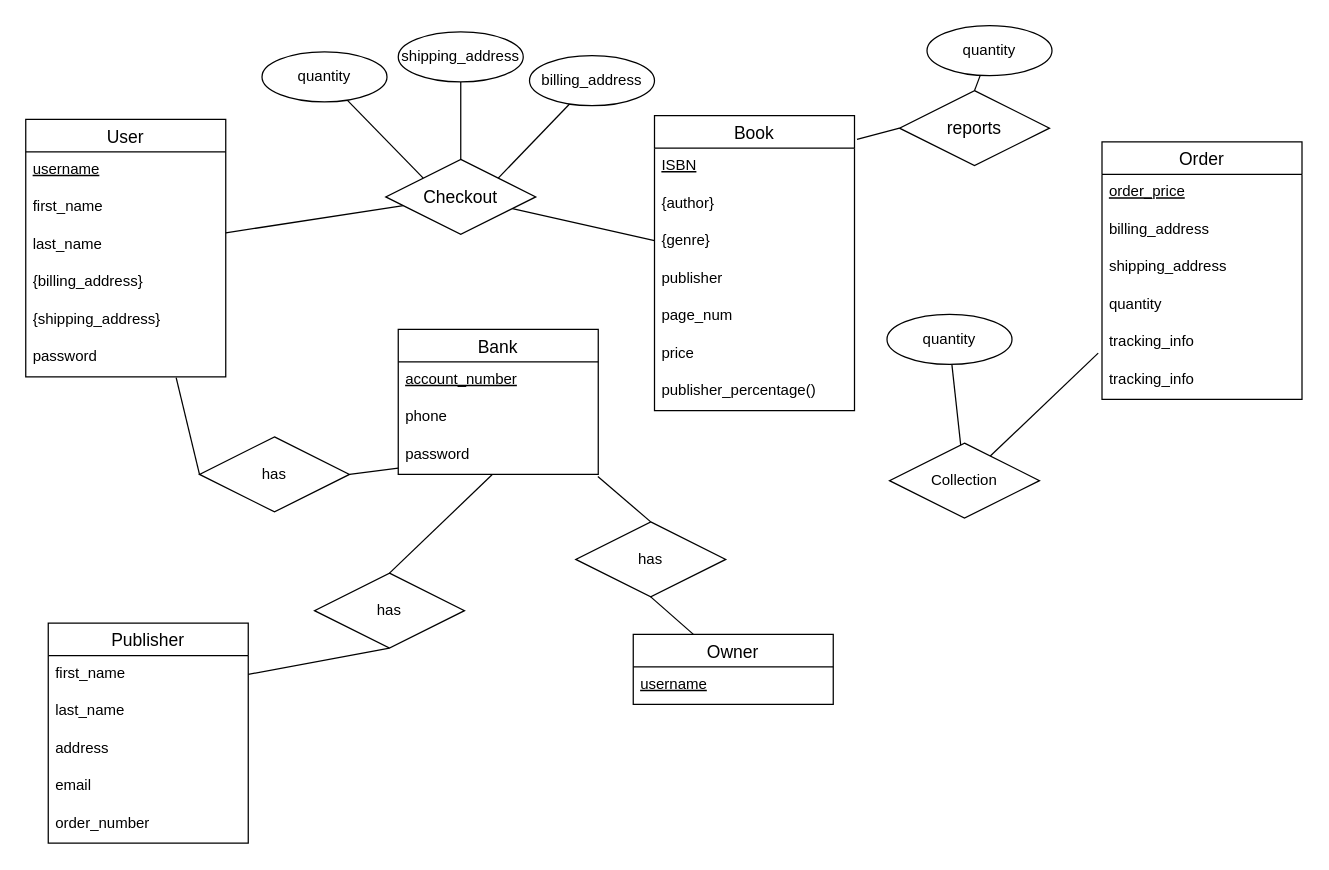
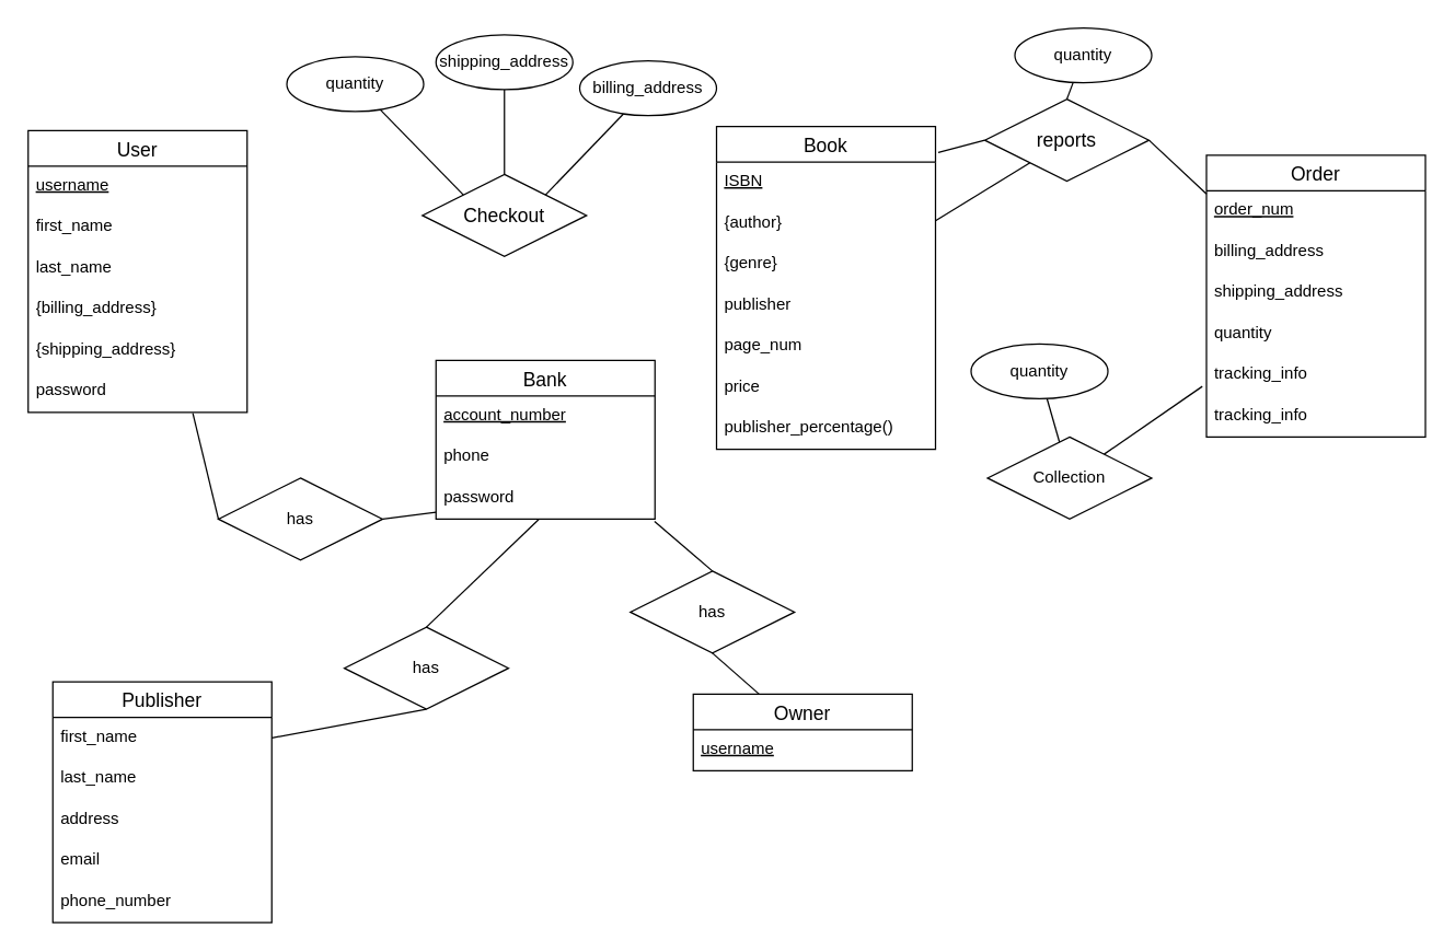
  <mxCell id="0" />
  <mxCell id="1" parent="0" />
- <mxCell id="2" style="edgeStyle=none;html=1;fontColor=default;endArrow=none;endFill=0;" parent="1" source="3" target="19" edge="1"><mxGeometry relative="1" as="geometry" /></mxCell>
  <mxCell id="3" value="User" style="swimlane;fontStyle=0;childLayout=stackLayout;horizontal=1;startSize=26;horizontalStack=0;resizeParent=1;resizeParentMax=0;resizeLast=0;collapsible=1;marginBottom=0;align=center;fontSize=14;fontColor=default;" parent="1" vertex="1"><mxGeometry x="20" y="95" width="160" height="206" as="geometry" /></mxCell>
  <mxCell id="4" value="username" style="text;strokeColor=none;fillColor=none;spacingLeft=4;spacingRight=4;overflow=hidden;rotatable=0;points=[[0,0.5],[1,0.5]];portConstraint=eastwest;fontSize=12;fontColor=default;fontStyle=4" parent="3" vertex="1"><mxGeometry y="26" width="160" height="30" as="geometry" /></mxCell>
  <mxCell id="5" value="first_name        " style="text;strokeColor=none;fillColor=none;spacingLeft=4;spacingRight=4;overflow=hidden;rotatable=0;points=[[0,0.5],[1,0.5]];portConstraint=eastwest;fontSize=12;fontColor=default;" parent="3" vertex="1"><mxGeometry y="56" width="160" height="30" as="geometry" /></mxCell>
  <mxCell id="6" value="last_name" style="text;strokeColor=none;fillColor=none;spacingLeft=4;spacingRight=4;overflow=hidden;rotatable=0;points=[[0,0.5],[1,0.5]];portConstraint=eastwest;fontSize=12;fontColor=default;" parent="3" vertex="1"><mxGeometry y="86" width="160" height="30" as="geometry" /></mxCell>
  <mxCell id="7" value="{billing_address}" style="text;strokeColor=none;fillColor=none;spacingLeft=4;spacingRight=4;overflow=hidden;rotatable=0;points=[[0,0.5],[1,0.5]];portConstraint=eastwest;fontSize=12;fontColor=default;" parent="3" vertex="1"><mxGeometry y="116" width="160" height="30" as="geometry" /></mxCell>
  <mxCell id="8" value="{shipping_address}" style="text;strokeColor=none;fillColor=none;spacingLeft=4;spacingRight=4;overflow=hidden;rotatable=0;points=[[0,0.5],[1,0.5]];portConstraint=eastwest;fontSize=12;fontColor=default;" parent="3" vertex="1"><mxGeometry y="146" width="160" height="30" as="geometry" /></mxCell>
  <mxCell id="9" value="password" style="text;strokeColor=none;fillColor=none;spacingLeft=4;spacingRight=4;overflow=hidden;rotatable=0;points=[[0,0.5],[1,0.5]];portConstraint=eastwest;fontSize=12;fontColor=default;" parent="3" vertex="1"><mxGeometry y="176" width="160" height="30" as="geometry" /></mxCell>
- <mxCell id="10" style="edgeStyle=none;html=1;fontColor=default;endArrow=none;endFill=0;" parent="1" source="11" target="19" edge="1"><mxGeometry relative="1" as="geometry" /></mxCell>
+ <mxCell id="10" style="edgeStyle=none;html=1;fontColor=default;endArrow=none;endFill=0;" parent="1" source="11" target="54" edge="1"><mxGeometry relative="1" as="geometry" /></mxCell>
  <mxCell id="11" value="Book" style="swimlane;fontStyle=0;childLayout=stackLayout;horizontal=1;startSize=26;horizontalStack=0;resizeParent=1;resizeParentMax=0;resizeLast=0;collapsible=1;marginBottom=0;align=center;fontSize=14;fontColor=default;" parent="1" vertex="1"><mxGeometry x="523" y="92" width="160" height="236" as="geometry" /></mxCell>
  <mxCell id="12" value="ISBN" style="text;strokeColor=none;fillColor=none;spacingLeft=4;spacingRight=4;overflow=hidden;rotatable=0;points=[[0,0.5],[1,0.5]];portConstraint=eastwest;fontSize=12;fontColor=default;fontStyle=4" parent="11" vertex="1"><mxGeometry y="26" width="160" height="30" as="geometry" /></mxCell>
  <mxCell id="13" value="{author}" style="text;strokeColor=none;fillColor=none;spacingLeft=4;spacingRight=4;overflow=hidden;rotatable=0;points=[[0,0.5],[1,0.5]];portConstraint=eastwest;fontSize=12;fontColor=default;" parent="11" vertex="1"><mxGeometry y="56" width="160" height="30" as="geometry" /></mxCell>
  <mxCell id="14" value="{genre}" style="text;strokeColor=none;fillColor=none;spacingLeft=4;spacingRight=4;overflow=hidden;rotatable=0;points=[[0,0.5],[1,0.5]];portConstraint=eastwest;fontSize=12;fontColor=default;" parent="11" vertex="1"><mxGeometry y="86" width="160" height="30" as="geometry" /></mxCell>
  <mxCell id="15" value="publisher" style="text;strokeColor=none;fillColor=none;spacingLeft=4;spacingRight=4;overflow=hidden;rotatable=0;points=[[0,0.5],[1,0.5]];portConstraint=eastwest;fontSize=12;fontColor=default;" parent="11" vertex="1"><mxGeometry y="116" width="160" height="30" as="geometry" /></mxCell>
  <mxCell id="16" value="page_num" style="text;strokeColor=none;fillColor=none;spacingLeft=4;spacingRight=4;overflow=hidden;rotatable=0;points=[[0,0.5],[1,0.5]];portConstraint=eastwest;fontSize=12;fontColor=default;" parent="11" vertex="1"><mxGeometry y="146" width="160" height="30" as="geometry" /></mxCell>
  <mxCell id="17" value="price" style="text;strokeColor=none;fillColor=none;spacingLeft=4;spacingRight=4;overflow=hidden;rotatable=0;points=[[0,0.5],[1,0.5]];portConstraint=eastwest;fontSize=12;fontColor=default;" parent="11" vertex="1"><mxGeometry y="176" width="160" height="30" as="geometry" /></mxCell>
  <mxCell id="18" value="publisher_percentage()" style="text;strokeColor=none;fillColor=none;spacingLeft=4;spacingRight=4;overflow=hidden;rotatable=0;points=[[0,0.5],[1,0.5]];portConstraint=eastwest;fontSize=12;fontColor=default;" parent="11" vertex="1"><mxGeometry y="206" width="160" height="30" as="geometry" /></mxCell>
  <mxCell id="19" value="&lt;span style=&quot;font-size: 14px&quot;&gt;Checkout&lt;/span&gt;" style="shape=rhombus;perimeter=rhombusPerimeter;whiteSpace=wrap;html=1;align=center;fontColor=default;" parent="1" vertex="1"><mxGeometry x="308" y="127" width="120" height="60" as="geometry" /></mxCell>
  <mxCell id="20" style="edgeStyle=none;html=1;entryX=1;entryY=0;entryDx=0;entryDy=0;fontColor=default;endArrow=none;endFill=0;" parent="1" source="21" target="19" edge="1"><mxGeometry relative="1" as="geometry" /></mxCell>
  <mxCell id="21" value="&lt;span style=&quot;text-align: left&quot;&gt;billing_address&lt;/span&gt;" style="ellipse;whiteSpace=wrap;html=1;align=center;fontColor=default;" parent="1" vertex="1"><mxGeometry x="423" y="44" width="100" height="40" as="geometry" /></mxCell>
  <mxCell id="22" style="edgeStyle=none;html=1;entryX=0.5;entryY=0;entryDx=0;entryDy=0;fontColor=default;endArrow=none;endFill=0;" parent="1" source="23" target="19" edge="1"><mxGeometry relative="1" as="geometry" /></mxCell>
  <mxCell id="23" value="&lt;span style=&quot;text-align: left&quot;&gt;shipping_address&lt;/span&gt;" style="ellipse;whiteSpace=wrap;html=1;align=center;fontColor=default;" parent="1" vertex="1"><mxGeometry x="318" y="25" width="100" height="40" as="geometry" /></mxCell>
  <mxCell id="24" style="edgeStyle=none;html=1;entryX=0;entryY=0;entryDx=0;entryDy=0;fontColor=default;endArrow=none;endFill=0;" parent="1" source="25" target="19" edge="1"><mxGeometry relative="1" as="geometry" /></mxCell>
  <mxCell id="25" value="&lt;span style=&quot;text-align: left&quot;&gt;quantity&lt;/span&gt;" style="ellipse;whiteSpace=wrap;html=1;align=center;fontColor=default;" parent="1" vertex="1"><mxGeometry x="209" y="41" width="100" height="40" as="geometry" /></mxCell>
  <mxCell id="26" style="edgeStyle=none;html=1;fontColor=default;endArrow=none;endFill=0;entryX=-0.019;entryY=0.767;entryDx=0;entryDy=0;entryPerimeter=0;" parent="1" source="27" target="35" edge="1"><mxGeometry relative="1" as="geometry" /></mxCell>
- <mxCell id="27" value="Collection" style="shape=rhombus;perimeter=rhombusPerimeter;whiteSpace=wrap;html=1;align=center;fontColor=default;" parent="1" vertex="1"><mxGeometry x="711" y="354" width="120" height="60" as="geometry" /></mxCell>
+ <mxCell id="27" value="Collection" style="shape=rhombus;perimeter=rhombusPerimeter;whiteSpace=wrap;html=1;align=center;fontColor=default;" parent="1" vertex="1"><mxGeometry x="721" y="319" width="120" height="60" as="geometry" /></mxCell>
  <mxCell id="28" style="edgeStyle=none;html=1;fontColor=default;endArrow=none;endFill=0;" parent="1" source="29" target="27" edge="1"><mxGeometry relative="1" as="geometry" /></mxCell>
  <mxCell id="29" value="&lt;span style=&quot;text-align: left&quot;&gt;quantity&lt;/span&gt;" style="ellipse;whiteSpace=wrap;html=1;align=center;fontColor=default;" parent="1" vertex="1"><mxGeometry x="709" y="251" width="100" height="40" as="geometry" /></mxCell>
  <mxCell id="30" value="Order" style="swimlane;fontStyle=0;childLayout=stackLayout;horizontal=1;startSize=26;horizontalStack=0;resizeParent=1;resizeParentMax=0;resizeLast=0;collapsible=1;marginBottom=0;align=center;fontSize=14;fontColor=default;" parent="1" vertex="1"><mxGeometry x="881" y="113" width="160" height="206" as="geometry" /></mxCell>
- <mxCell id="31" value="order_price" style="text;strokeColor=none;fillColor=none;spacingLeft=4;spacingRight=4;overflow=hidden;rotatable=0;points=[[0,0.5],[1,0.5]];portConstraint=eastwest;fontSize=12;fontColor=default;fontStyle=4" parent="30" vertex="1"><mxGeometry y="26" width="160" height="30" as="geometry" /></mxCell>
+ <mxCell id="31" value="order_num" style="text;strokeColor=none;fillColor=none;spacingLeft=4;spacingRight=4;overflow=hidden;rotatable=0;points=[[0,0.5],[1,0.5]];portConstraint=eastwest;fontSize=12;fontColor=default;fontStyle=4" parent="30" vertex="1"><mxGeometry y="26" width="160" height="30" as="geometry" /></mxCell>
  <mxCell id="32" value="billing_address" style="text;strokeColor=none;fillColor=none;spacingLeft=4;spacingRight=4;overflow=hidden;rotatable=0;points=[[0,0.5],[1,0.5]];portConstraint=eastwest;fontSize=12;fontColor=default;" parent="30" vertex="1"><mxGeometry y="56" width="160" height="30" as="geometry" /></mxCell>
  <mxCell id="33" value="shipping_address" style="text;strokeColor=none;fillColor=none;spacingLeft=4;spacingRight=4;overflow=hidden;rotatable=0;points=[[0,0.5],[1,0.5]];portConstraint=eastwest;fontSize=12;fontColor=default;" parent="30" vertex="1"><mxGeometry y="86" width="160" height="30" as="geometry" /></mxCell>
  <mxCell id="34" value="quantity" style="text;strokeColor=none;fillColor=none;spacingLeft=4;spacingRight=4;overflow=hidden;rotatable=0;points=[[0,0.5],[1,0.5]];portConstraint=eastwest;fontSize=12;fontColor=default;" parent="30" vertex="1"><mxGeometry y="116" width="160" height="30" as="geometry" /></mxCell>
  <mxCell id="35" value="tracking_info" style="text;strokeColor=none;fillColor=none;spacingLeft=4;spacingRight=4;overflow=hidden;rotatable=0;points=[[0,0.5],[1,0.5]];portConstraint=eastwest;fontSize=12;fontColor=default;" parent="30" vertex="1"><mxGeometry y="146" width="160" height="30" as="geometry" /></mxCell>
  <mxCell id="36" value="tracking_info" style="text;strokeColor=none;fillColor=none;spacingLeft=4;spacingRight=4;overflow=hidden;rotatable=0;points=[[0,0.5],[1,0.5]];portConstraint=eastwest;fontSize=12;fontColor=default;" parent="30" vertex="1"><mxGeometry y="176" width="160" height="30" as="geometry" /></mxCell>
  <mxCell id="37" value="Owner" style="swimlane;fontStyle=0;childLayout=stackLayout;horizontal=1;startSize=26;horizontalStack=0;resizeParent=1;resizeParentMax=0;resizeLast=0;collapsible=1;marginBottom=0;align=center;fontSize=14;fontColor=default;" parent="1" vertex="1"><mxGeometry x="506" y="507" width="160" height="56" as="geometry" /></mxCell>
  <mxCell id="38" value="username" style="text;strokeColor=none;fillColor=none;spacingLeft=4;spacingRight=4;overflow=hidden;rotatable=0;points=[[0,0.5],[1,0.5]];portConstraint=eastwest;fontSize=12;fontColor=default;fontStyle=4" parent="37" vertex="1"><mxGeometry y="26" width="160" height="30" as="geometry" /></mxCell>
  <mxCell id="39" value="Bank" style="swimlane;fontStyle=0;childLayout=stackLayout;horizontal=1;startSize=26;horizontalStack=0;resizeParent=1;resizeParentMax=0;resizeLast=0;collapsible=1;marginBottom=0;align=center;fontSize=14;fontColor=default;" parent="1" vertex="1"><mxGeometry x="318" y="263" width="160" height="116" as="geometry" /></mxCell>
  <mxCell id="40" value="account_number" style="text;strokeColor=none;fillColor=none;spacingLeft=4;spacingRight=4;overflow=hidden;rotatable=0;points=[[0,0.5],[1,0.5]];portConstraint=eastwest;fontSize=12;fontColor=default;fontStyle=4" parent="39" vertex="1"><mxGeometry y="26" width="160" height="30" as="geometry" /></mxCell>
  <mxCell id="41" value="phone" style="text;strokeColor=none;fillColor=none;spacingLeft=4;spacingRight=4;overflow=hidden;rotatable=0;points=[[0,0.5],[1,0.5]];portConstraint=eastwest;fontSize=12;fontColor=default;" parent="39" vertex="1"><mxGeometry y="56" width="160" height="30" as="geometry" /></mxCell>
  <mxCell id="42" value="password" style="text;strokeColor=none;fillColor=none;spacingLeft=4;spacingRight=4;overflow=hidden;rotatable=0;points=[[0,0.5],[1,0.5]];portConstraint=eastwest;fontSize=12;fontColor=default;" parent="39" vertex="1"><mxGeometry y="86" width="160" height="30" as="geometry" /></mxCell>
  <mxCell id="43" value="Publisher" style="swimlane;fontStyle=0;childLayout=stackLayout;horizontal=1;startSize=26;horizontalStack=0;resizeParent=1;resizeParentMax=0;resizeLast=0;collapsible=1;marginBottom=0;align=center;fontSize=14;fontColor=default;" parent="1" vertex="1"><mxGeometry x="38" y="498" width="160" height="176" as="geometry" /></mxCell>
  <mxCell id="44" value="first_name        " style="text;strokeColor=none;fillColor=none;spacingLeft=4;spacingRight=4;overflow=hidden;rotatable=0;points=[[0,0.5],[1,0.5]];portConstraint=eastwest;fontSize=12;fontColor=default;" parent="43" vertex="1"><mxGeometry y="26" width="160" height="30" as="geometry" /></mxCell>
  <mxCell id="45" value="last_name" style="text;strokeColor=none;fillColor=none;spacingLeft=4;spacingRight=4;overflow=hidden;rotatable=0;points=[[0,0.5],[1,0.5]];portConstraint=eastwest;fontSize=12;fontColor=default;" parent="43" vertex="1"><mxGeometry y="56" width="160" height="30" as="geometry" /></mxCell>
  <mxCell id="46" value="address" style="text;strokeColor=none;fillColor=none;spacingLeft=4;spacingRight=4;overflow=hidden;rotatable=0;points=[[0,0.5],[1,0.5]];portConstraint=eastwest;fontSize=12;fontColor=default;" parent="43" vertex="1"><mxGeometry y="86" width="160" height="30" as="geometry" /></mxCell>
  <mxCell id="47" value="email" style="text;strokeColor=none;fillColor=none;spacingLeft=4;spacingRight=4;overflow=hidden;rotatable=0;points=[[0,0.5],[1,0.5]];portConstraint=eastwest;fontSize=12;fontColor=default;" parent="43" vertex="1"><mxGeometry y="116" width="160" height="30" as="geometry" /></mxCell>
- <mxCell id="48" value="order_number" style="text;strokeColor=none;fillColor=none;spacingLeft=4;spacingRight=4;overflow=hidden;rotatable=0;points=[[0,0.5],[1,0.5]];portConstraint=eastwest;fontSize=12;fontColor=default;" parent="43" vertex="1"><mxGeometry y="146" width="160" height="30" as="geometry" /></mxCell>
+ <mxCell id="48" value="phone_number" style="text;strokeColor=none;fillColor=none;spacingLeft=4;spacingRight=4;overflow=hidden;rotatable=0;points=[[0,0.5],[1,0.5]];portConstraint=eastwest;fontSize=12;fontColor=default;" parent="43" vertex="1"><mxGeometry y="146" width="160" height="30" as="geometry" /></mxCell>
  <mxCell id="49" style="edgeStyle=none;html=1;entryX=0.469;entryY=1.011;entryDx=0;entryDy=0;entryPerimeter=0;fontColor=default;endArrow=none;endFill=0;exitX=0.5;exitY=0;exitDx=0;exitDy=0;" parent="1" source="51" target="42" edge="1"><mxGeometry relative="1" as="geometry" /></mxCell>
  <mxCell id="50" style="edgeStyle=none;html=1;entryX=1;entryY=0.5;entryDx=0;entryDy=0;fontColor=default;endArrow=none;endFill=0;exitX=0.5;exitY=1;exitDx=0;exitDy=0;" parent="1" source="51" target="44" edge="1"><mxGeometry relative="1" as="geometry" /></mxCell>
  <mxCell id="51" value="has" style="shape=rhombus;perimeter=rhombusPerimeter;whiteSpace=wrap;html=1;align=center;fontColor=default;" parent="1" vertex="1"><mxGeometry x="251" y="458" width="120" height="60" as="geometry" /></mxCell>
+ <mxCell id="52" style="edgeStyle=none;html=1;exitX=1;exitY=0.5;exitDx=0;exitDy=0;fontColor=default;endArrow=none;endFill=0;" parent="1" source="54" target="30" edge="1"><mxGeometry relative="1" as="geometry" /></mxCell>
  <mxCell id="53" style="edgeStyle=none;html=1;exitX=0;exitY=0.5;exitDx=0;exitDy=0;fontColor=default;endArrow=none;endFill=0;" parent="1" source="54" edge="1"><mxGeometry relative="1" as="geometry"><mxPoint x="685" y="111" as="targetPoint" /></mxGeometry></mxCell>
  <mxCell id="54" value="&lt;span style=&quot;font-size: 14px&quot;&gt;reports&lt;/span&gt;" style="shape=rhombus;perimeter=rhombusPerimeter;whiteSpace=wrap;html=1;align=center;fontColor=default;" parent="1" vertex="1"><mxGeometry x="719" y="72" width="120" height="60" as="geometry" /></mxCell>
  <mxCell id="55" style="edgeStyle=none;html=1;entryX=0.5;entryY=0;entryDx=0;entryDy=0;fontColor=default;endArrow=none;endFill=0;" parent="1" source="56" target="54" edge="1"><mxGeometry relative="1" as="geometry" /></mxCell>
  <mxCell id="56" value="&lt;span style=&quot;text-align: left&quot;&gt;quantity&lt;/span&gt;" style="ellipse;whiteSpace=wrap;html=1;align=center;fontColor=default;" parent="1" vertex="1"><mxGeometry x="741" y="20" width="100" height="40" as="geometry" /></mxCell>
  <mxCell id="57" style="edgeStyle=none;html=1;entryX=0.998;entryY=1.056;entryDx=0;entryDy=0;entryPerimeter=0;fontColor=default;endArrow=none;endFill=0;exitX=0.5;exitY=0;exitDx=0;exitDy=0;" parent="1" source="59" target="42" edge="1"><mxGeometry relative="1" as="geometry" /></mxCell>
  <mxCell id="58" style="edgeStyle=none;html=1;exitX=0.5;exitY=1;exitDx=0;exitDy=0;fontColor=default;endArrow=none;endFill=0;" parent="1" source="59" target="37" edge="1"><mxGeometry relative="1" as="geometry" /></mxCell>
  <mxCell id="59" value="has" style="shape=rhombus;perimeter=rhombusPerimeter;whiteSpace=wrap;html=1;align=center;fontColor=default;" parent="1" vertex="1"><mxGeometry x="460" y="417" width="120" height="60" as="geometry" /></mxCell>
  <mxCell id="60" style="edgeStyle=none;html=1;entryX=0.752;entryY=1.022;entryDx=0;entryDy=0;entryPerimeter=0;fontColor=default;endArrow=none;endFill=0;exitX=0;exitY=0.5;exitDx=0;exitDy=0;" parent="1" source="62" target="9" edge="1"><mxGeometry relative="1" as="geometry"><mxPoint x="175.04" y="334.67" as="targetPoint" /></mxGeometry></mxCell>
  <mxCell id="61" value="" style="edgeStyle=none;html=1;fontColor=default;endArrow=none;endFill=0;exitX=1;exitY=0.5;exitDx=0;exitDy=0;" parent="1" source="62" target="42" edge="1"><mxGeometry relative="1" as="geometry" /></mxCell>
  <mxCell id="62" value="has" style="shape=rhombus;perimeter=rhombusPerimeter;whiteSpace=wrap;html=1;align=center;fontColor=default;" parent="1" vertex="1"><mxGeometry x="159" y="349" width="120" height="60" as="geometry" /></mxCell>
